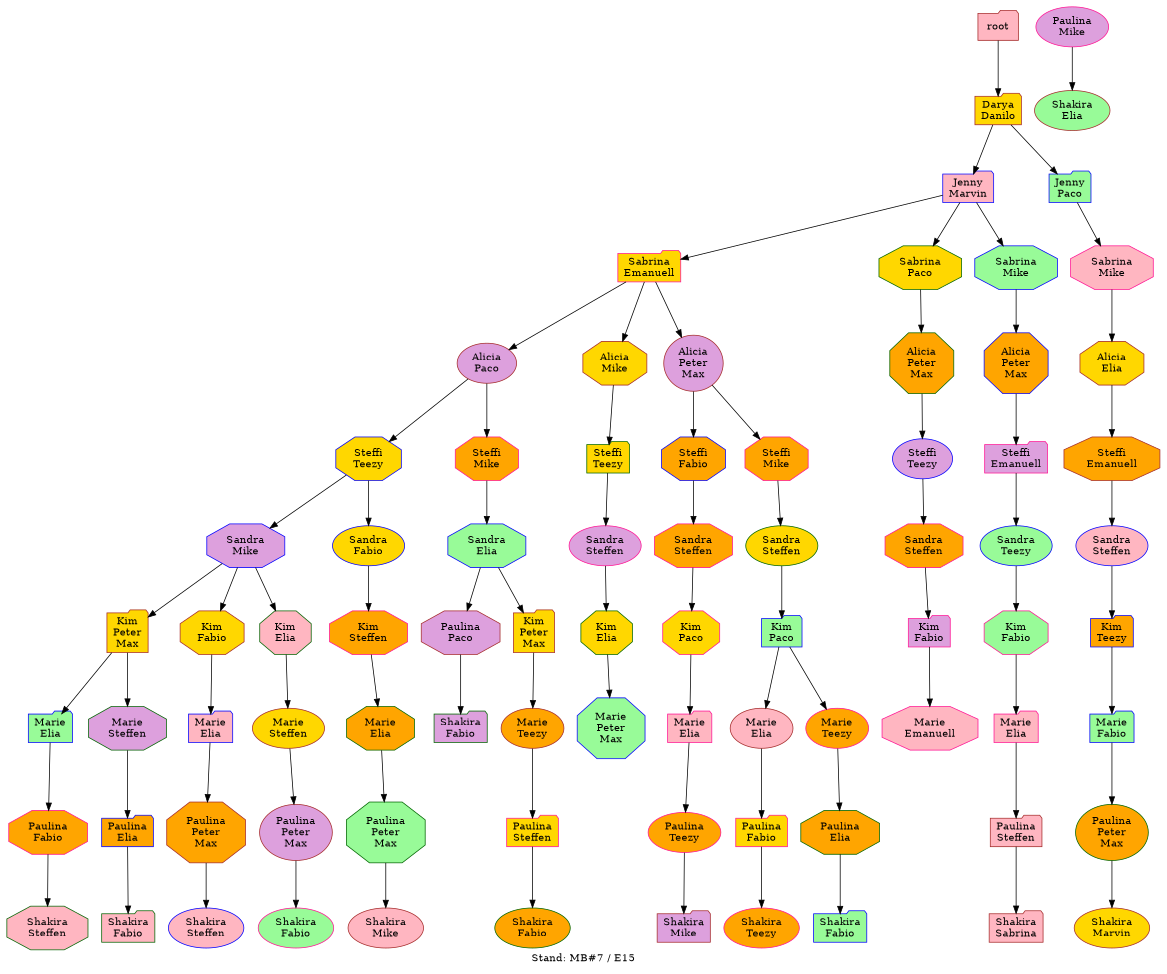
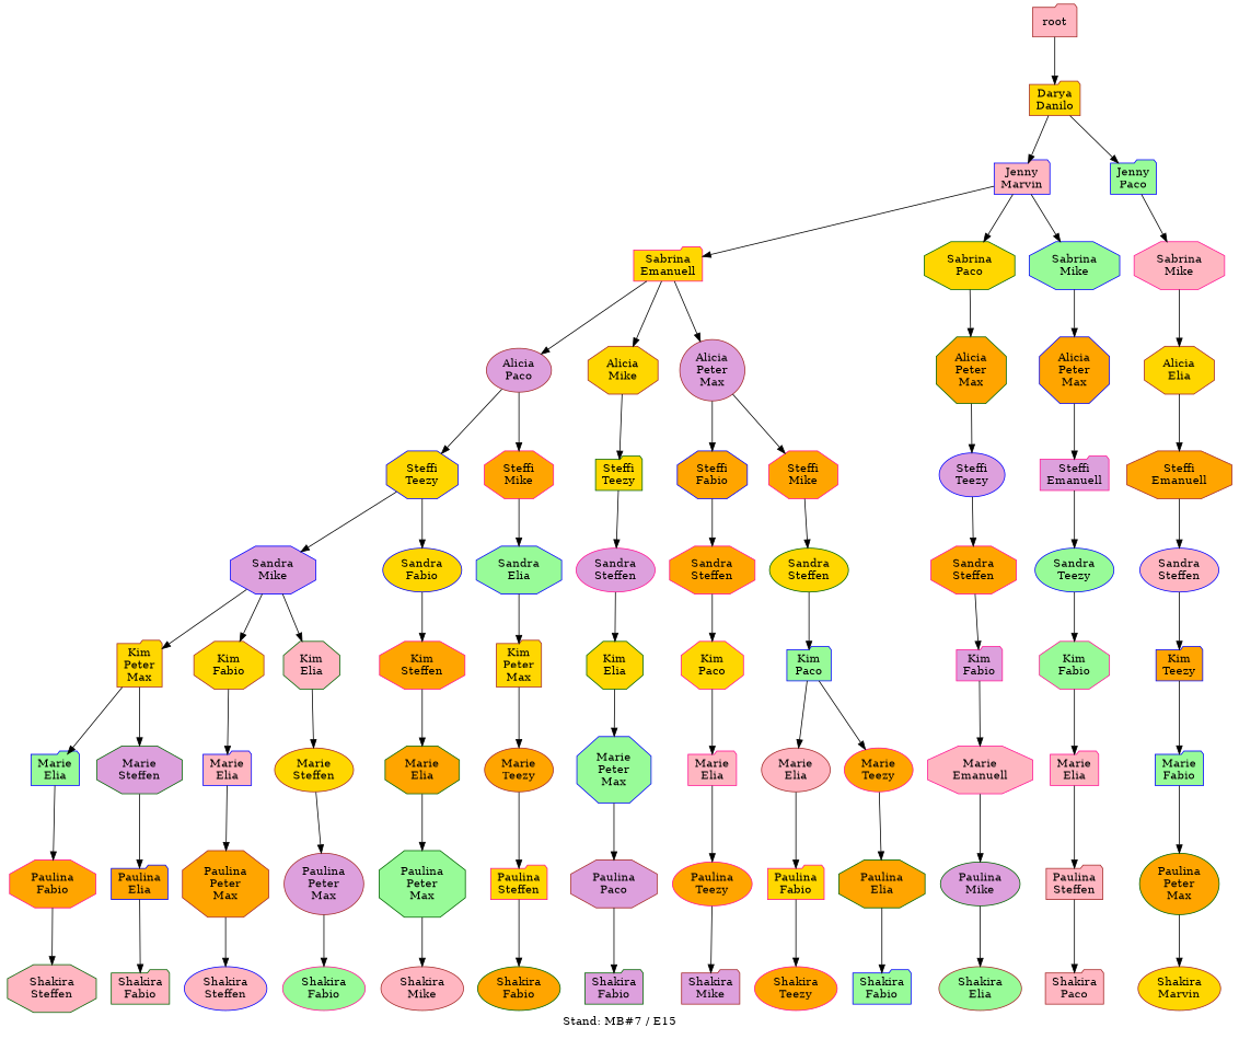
  digraph {
    label="Stand: MB#7 / E15"
    labelloc=b
    ranksep=0.8
    node [color=brown fillcolor=orange shape=octagon style=filled]
    n1 [fillcolor=gold label="Darya\nDanilo" shape=folder]
    n2 [color=blue fillcolor=lightpink label="Jenny\nMarvin" shape=folder]
    n3 [color=blue fillcolor=palegreen label="Jenny\nPaco" shape=folder]
    n4 [color=deeppink fillcolor=gold label="Sabrina\nEmanuell" shape=folder]
    n5 [color=darkgreen fillcolor=gold label="Sabrina\nPaco"]
    n6 [color=blue fillcolor=palegreen label="Sabrina\nMike"]
    n7 [color=deeppink fillcolor=lightpink label="Sabrina\nMike"]
    root [fillcolor=lightpink shape=folder]
    n9 [fillcolor=plum label="Alicia\nPaco" shape=ellipse]
    n10 [fillcolor=gold label="Alicia\nMike"]
    n11 [fillcolor=plum label="Alicia\nPeter\nMax" shape=ellipse]
    n12 [color=darkgreen label="Alicia\nPeter\nMax"]
    n13 [color=blue label="Alicia\nPeter\nMax"]
    n14 [color=blue fillcolor=gold label="Steffi\nTeezy"]
    n15 [color=deeppink label="Steffi\nMike"]
    n16 [color=darkgreen fillcolor=gold label="Steffi\nTeezy" shape=folder]
    n17 [color=blue label="Steffi\nFabio"]
    n18 [color=deeppink label="Steffi\nMike"]
    n19 [color=blue fillcolor=plum label="Sandra\nMike"]
    n20 [color=blue fillcolor=gold label="Sandra\nFabio" shape=ellipse]
    n21 [color=blue fillcolor=palegreen label="Sandra\nElia"]
    n22 [fillcolor=gold label="Kim\nPeter\nMax" shape=folder]
    n23 [fillcolor=gold label="Kim\nFabio"]
    n24 [color=darkgreen fillcolor=lightpink label="Kim\nElia"]
    n25 [color=deeppink label="Kim\nSteffen"]
    n26 [color=blue fillcolor=palegreen label="Marie\nElia" shape=folder]
    n27 [color=darkgreen fillcolor=plum label="Marie\nSteffen"]
    n28 [color=blue fillcolor=lightpink label="Marie\nElia" shape=folder]
    n29 [fillcolor=gold label="Marie\nSteffen" shape=ellipse]
    n30 [color=deeppink label="Paulina\nFabio"]
    n31 [color=blue label="Paulina\nElia" shape=folder]
    n32 [color=darkgreen fillcolor=lightpink label="Shakira\nSteffen"]
    n33 [label="Paulina\nPeter\nMax"]
    n34 [color=blue fillcolor=lightpink label="Shakira\nSteffen" shape=ellipse]
    n35 [color=darkgreen label="Marie\nElia"]
    n36 [color=darkgreen fillcolor=palegreen label="Paulina\nPeter\nMax"]
    n37 [fillcolor=lightpink label="Shakira\nMike" shape=ellipse]
    n38 [fillcolor=plum label="Paulina\nPeter\nMax" shape=ellipse]
    n39 [color=deeppink fillcolor=palegreen label="Shakira\nFabio" shape=ellipse]
    n40 [color=darkgreen fillcolor=lightpink label="Shakira\nFabio" shape=folder]
    n41 [color=deeppink fillcolor=plum label="Sandra\nSteffen" shape=ellipse]
    n42 [color=darkgreen fillcolor=gold label="Kim\nElia"]
    n43 [color=blue fillcolor=palegreen label="Marie\nPeter\nMax"]
    n44 [fillcolor=plum label="Paulina\nPaco"]
    n45 [color=darkgreen fillcolor=plum label="Shakira\nFabio" shape=folder]
    n46 [color=blue fillcolor=plum label="Steffi\nTeezy" shape=ellipse]
    n47 [color=deeppink label="Sandra\nSteffen"]
    n48 [color=deeppink fillcolor=plum label="Kim\nFabio" shape=folder]
    n49 [color=deeppink fillcolor=lightpink label="Marie\nEmanuell"]
-   n50 [color=deeppink fillcolor=plum label="Paulina\nMike" shape=ellipse]
+   n50 [color=darkgreen fillcolor=plum label="Paulina\nMike" shape=ellipse]
    n51 [fillcolor=palegreen label="Shakira\nElia" shape=ellipse]
    n52 [fillcolor=gold label="Alicia\nElia"]
    n53 [label="Steffi\nEmanuell"]
    n54 [color=blue fillcolor=lightpink label="Sandra\nSteffen" shape=ellipse]
    n55 [color=blue label="Kim\nTeezy" shape=folder]
    n56 [color=blue fillcolor=palegreen label="Marie\nFabio" shape=folder]
    n57 [color=darkgreen label="Paulina\nPeter\nMax" shape=ellipse]
    n58 [fillcolor=gold label="Shakira\nMarvin" shape=ellipse]
    n59 [color=deeppink fillcolor=plum label="Steffi\nEmanuell" shape=folder]
    n60 [color=blue fillcolor=palegreen label="Sandra\nTeezy" shape=ellipse]
    n61 [color=deeppink fillcolor=palegreen label="Kim\nFabio"]
    n62 [color=deeppink fillcolor=lightpink label="Marie\nElia" shape=folder]
    n63 [fillcolor=lightpink label="Paulina\nSteffen" shape=folder]
-   n64 [fillcolor=lightpink label="Shakira\nSabrina" shape=folder]
+   n64 [fillcolor=lightpink label="Shakira\nPaco" shape=folder]
    n65 [color=deeppink label="Sandra\nSteffen"]
    n66 [color=darkgreen fillcolor=gold label="Sandra\nSteffen" shape=ellipse]
    n67 [color=deeppink fillcolor=gold label="Kim\nPaco"]
    n68 [color=deeppink fillcolor=lightpink label="Marie\nElia" shape=folder]
    n69 [color=deeppink label="Paulina\nTeezy" shape=ellipse]
    n70 [fillcolor=plum label="Shakira\nMike" shape=folder]
    n71 [color=blue fillcolor=palegreen label="Kim\nPaco" shape=folder]
    n72 [fillcolor=lightpink label="Marie\nElia" shape=ellipse]
    n73 [color=deeppink label="Marie\nTeezy" shape=ellipse]
    n74 [color=deeppink fillcolor=gold label="Paulina\nFabio" shape=folder]
    n75 [color=darkgreen label="Paulina\nElia"]
    n76 [color=deeppink label="Shakira\nTeezy" shape=ellipse]
    n77 [color=blue fillcolor=palegreen label="Shakira\nFabio" shape=folder]
    n78 [fillcolor=gold label="Kim\nPeter\nMax" shape=folder]
    n79 [label="Marie\nTeezy" shape=ellipse]
    n80 [color=deeppink fillcolor=gold label="Paulina\nSteffen" shape=folder]
    n81 [color=darkgreen label="Shakira\nFabio" shape=ellipse]
    n1 -> n2
    n1 -> n3
    n2 -> n4
    n2 -> n5
    n2 -> n6
    n3 -> n7
    n4 -> n9
    n4 -> n10
    n4 -> n11
    n5 -> n12
    n6 -> n13
    n7 -> n52
    root -> n1
    n9 -> n14
    n9 -> n15
    n10 -> n16
    n11 -> n17
    n11 -> n18
    n12 -> n46
    n13 -> n59
    n14 -> n19
    n14 -> n20
    n15 -> n21
    n16 -> n41
    n17 -> n65
    n18 -> n66
    n19 -> n22
    n19 -> n23
    n19 -> n24
    n20 -> n25
    n21 -> n78
    n22 -> n26
    n22 -> n27
    n23 -> n28
    n24 -> n29
    n25 -> n35
    n26 -> n30
    n27 -> n31
    n28 -> n33
    n29 -> n38
    n30 -> n32
    n31 -> n40
    n33 -> n34
    n35 -> n36
    n36 -> n37
    n38 -> n39
    n41 -> n42
    n42 -> n43
-   n21 -> n44
+   n43 -> n44
    n44 -> n45
    n46 -> n47
    n47 -> n48
    n48 -> n49
+   n49 -> n50
    n50 -> n51
    n52 -> n53
    n53 -> n54
    n54 -> n55
    n55 -> n56
    n56 -> n57
    n57 -> n58
    n59 -> n60
    n60 -> n61
    n61 -> n62
    n62 -> n63
    n63 -> n64
    n65 -> n67
    n66 -> n71
    n67 -> n68
    n68 -> n69
    n69 -> n70
    n71 -> n72
    n71 -> n73
    n72 -> n74
    n73 -> n75
    n74 -> n76
    n75 -> n77
    n78 -> n79
    n79 -> n80
    n80 -> n81
  }
